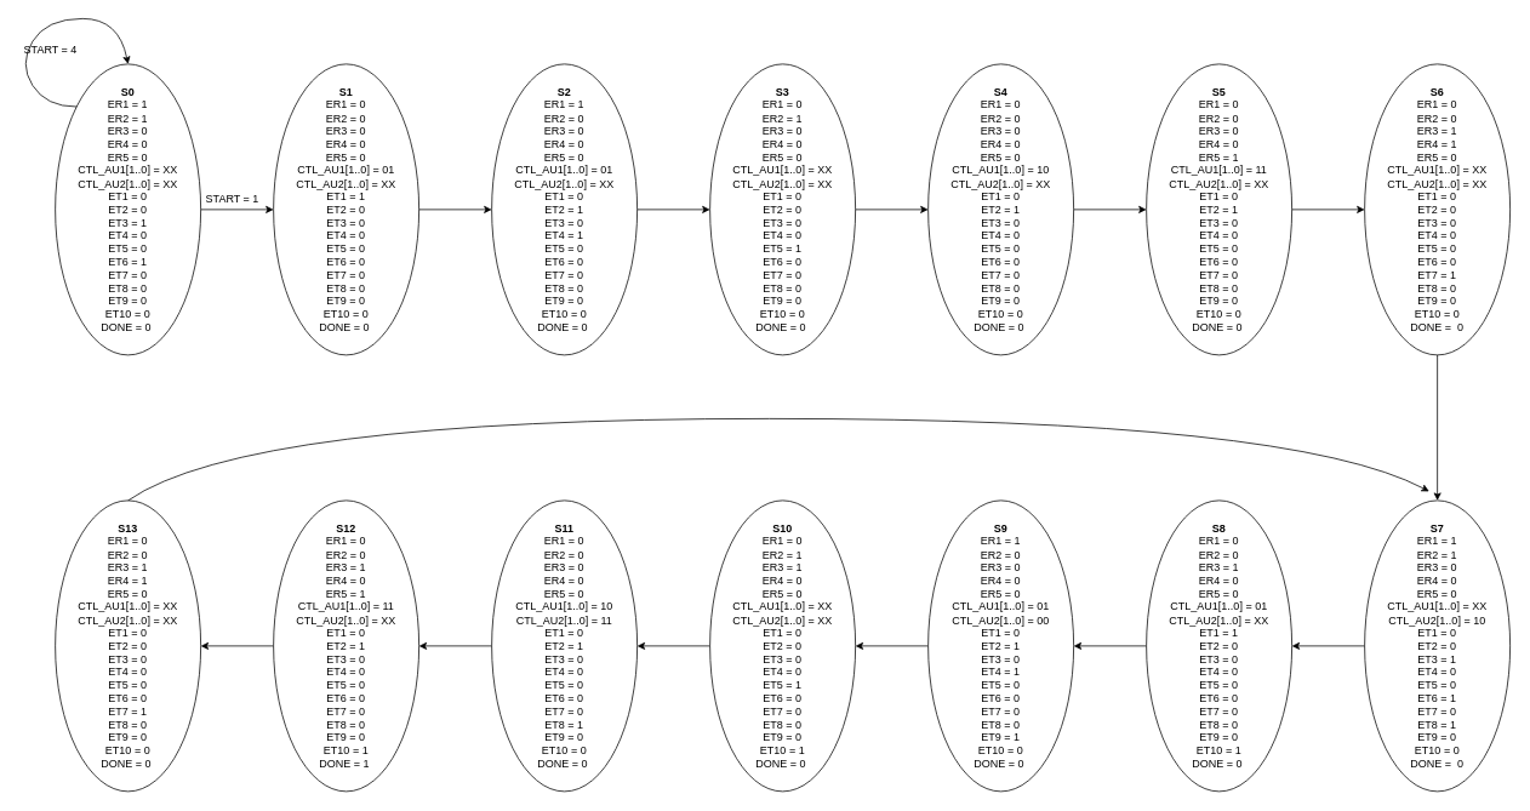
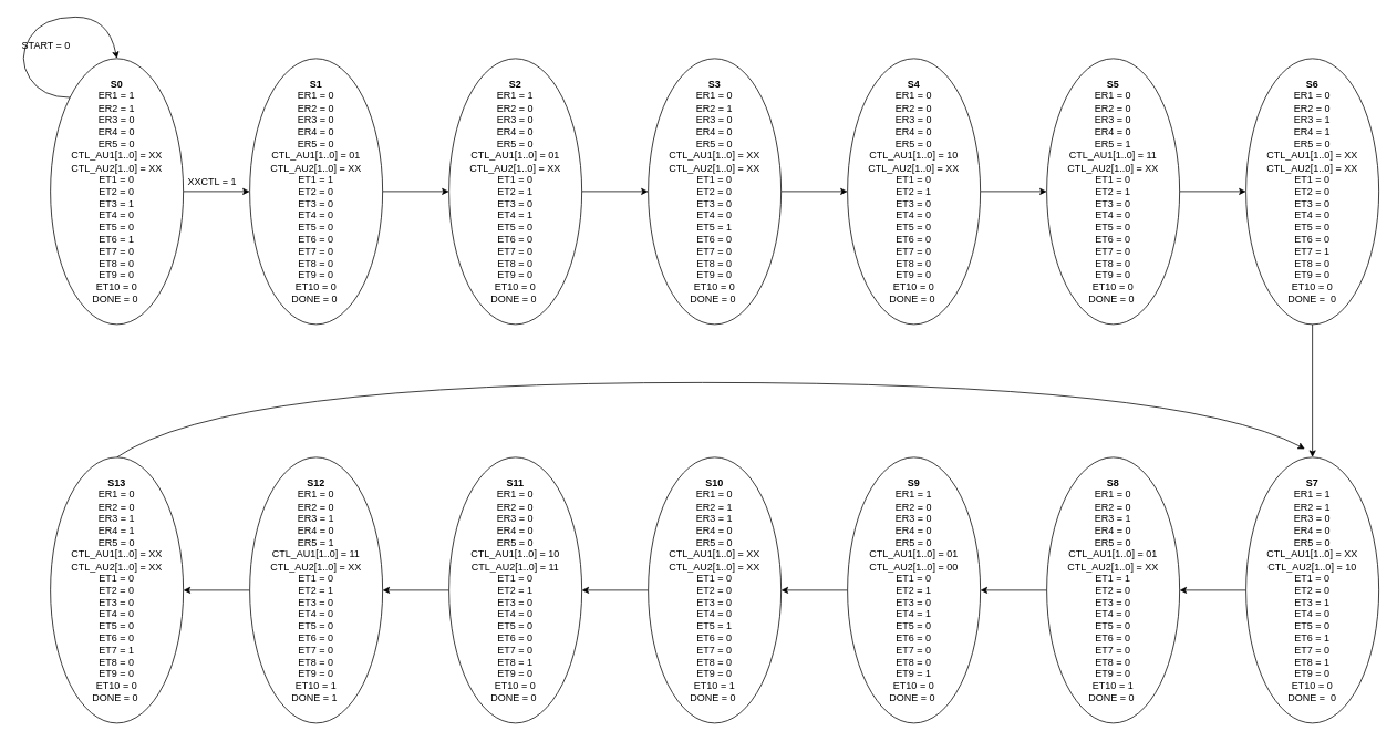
  <mxCell id="0" />
  <mxCell id="1" parent="0" />
  <mxCell id="2" value="" style="edgeStyle=orthogonalEdgeStyle;rounded=0;orthogonalLoop=1;jettySize=auto;html=1;" parent="1" source="3" target="5" edge="1"><mxGeometry relative="1" as="geometry" /></mxCell>
  <mxCell id="3" value="&lt;b&gt;S0&lt;/b&gt;&lt;br&gt;ER1 = 1&lt;br&gt;ER2 = 1&lt;br&gt;ER3 = 0&lt;br&gt;ER4 = 0&lt;br&gt;ER5 = 0&lt;br&gt;CTL_AU1[1..0] = XX&lt;br style=&quot;border-color: var(--border-color);&quot;&gt;CTL_AU2[1..0] = XX&lt;br&gt;ET1 = 0&lt;br&gt;ET2 = 0&lt;br&gt;ET3 = 1&lt;br&gt;ET4 = 0&lt;br&gt;ET5 = 0&lt;br&gt;ET6 = 1&lt;br&gt;ET7 = 0&lt;br&gt;ET8 = 0&lt;br&gt;ET9 = 0&lt;br&gt;ET10 = 0&lt;br&gt;DONE = 0&amp;nbsp;" style="ellipse;whiteSpace=wrap;html=1;" parent="1" vertex="1"><mxGeometry x="60" y="70" width="160" height="320" as="geometry" /></mxCell>
  <mxCell id="4" value="" style="edgeStyle=orthogonalEdgeStyle;rounded=0;orthogonalLoop=1;jettySize=auto;html=1;" parent="1" source="5" target="10" edge="1"><mxGeometry relative="1" as="geometry" /></mxCell>
  <mxCell id="5" value="&lt;b&gt;S1&lt;/b&gt;&lt;br&gt;ER1 = 0&lt;br&gt;ER2 = 0&lt;br&gt;ER3 = 0&lt;br&gt;ER4 = 0&lt;br&gt;ER5 = 0&lt;br&gt;CTL_AU1[1..0] = 01&lt;br style=&quot;border-color: var(--border-color);&quot;&gt;CTL_AU2[1..0] = XX&lt;br&gt;ET1 = 1&lt;br&gt;ET2 = 0&lt;br&gt;ET3 = 0&lt;br&gt;ET4 = 0&lt;br&gt;ET5 = 0&lt;br&gt;ET6 = 0&lt;br&gt;ET7 = 0&lt;br&gt;ET8 = 0&lt;br&gt;ET9 = 0&lt;br&gt;ET10 = 0&lt;br&gt;DONE = 0&amp;nbsp;" style="ellipse;whiteSpace=wrap;html=1;" parent="1" vertex="1"><mxGeometry x="300" y="70" width="160" height="320" as="geometry" /></mxCell>
  <mxCell id="6" value="&lt;b&gt;S6&lt;/b&gt;&lt;br&gt;ER1 = 0&lt;br&gt;ER2 = 0&lt;br&gt;ER3 = 1&lt;br&gt;ER4 = 1&lt;br&gt;ER5 = 0&lt;br&gt;CTL_AU1[1..0] = XX&lt;br style=&quot;border-color: var(--border-color);&quot;&gt;CTL_AU2[1..0] = XX&lt;br&gt;ET1 = 0&lt;br&gt;ET2 = 0&lt;br&gt;ET3 = 0&lt;br&gt;ET4 = 0&lt;br&gt;ET5 = 0&lt;br&gt;ET6 = 0&lt;br&gt;ET7 = 1&lt;br&gt;ET8 = 0&lt;br&gt;ET9 = 0&lt;br&gt;ET10 = 0&lt;br&gt;DONE =&amp;nbsp; 0" style="ellipse;whiteSpace=wrap;html=1;" parent="1" vertex="1"><mxGeometry x="1500" y="70" width="160" height="320" as="geometry" /></mxCell>
  <mxCell id="7" value="" style="edgeStyle=orthogonalEdgeStyle;rounded=0;orthogonalLoop=1;jettySize=auto;html=1;" parent="1" source="8" target="23" edge="1"><mxGeometry relative="1" as="geometry" /></mxCell>
  <mxCell id="8" value="&lt;b&gt;S3&lt;/b&gt;&lt;br&gt;ER1 = 0&lt;br&gt;ER2 = 1&lt;br&gt;ER3 = 0&lt;br&gt;ER4 = 0&lt;br&gt;ER5 = 0&lt;br&gt;CTL_AU1[1..0] = XX&lt;br style=&quot;border-color: var(--border-color);&quot;&gt;CTL_AU2[1..0] = XX&lt;br&gt;ET1 = 0&lt;br&gt;ET2 = 0&lt;br&gt;ET3 = 0&lt;br&gt;ET4 = 0&lt;br&gt;ET5 = 1&lt;br&gt;ET6 = 0&lt;br&gt;ET7 = 0&lt;br&gt;ET8 = 0&lt;br&gt;ET9 = 0&lt;br&gt;ET10 = 0&lt;br&gt;DONE = 0&amp;nbsp;" style="ellipse;whiteSpace=wrap;html=1;" parent="1" vertex="1"><mxGeometry x="780" y="70" width="160" height="320" as="geometry" /></mxCell>
  <mxCell id="9" value="" style="edgeStyle=orthogonalEdgeStyle;rounded=0;orthogonalLoop=1;jettySize=auto;html=1;" parent="1" source="10" target="8" edge="1"><mxGeometry relative="1" as="geometry" /></mxCell>
  <mxCell id="10" value="&lt;b&gt;S2&lt;/b&gt;&lt;br&gt;ER1 = 1&lt;br&gt;ER2 = 0&lt;br&gt;ER3 = 0&lt;br&gt;ER4 = 0&lt;br&gt;ER5 = 0&lt;br&gt;CTL_AU1[1..0] = 01&lt;br style=&quot;border-color: var(--border-color);&quot;&gt;CTL_AU2[1..0] = XX&lt;br&gt;ET1 = 0&lt;br&gt;ET2 = 1&lt;br&gt;ET3 = 0&lt;br&gt;ET4 = 1&lt;br&gt;ET5 = 0&lt;br&gt;ET6 = 0&lt;br&gt;ET7 = 0&lt;br&gt;ET8 = 0&lt;br&gt;ET9 = 0&lt;br&gt;ET10 = 0&lt;br&gt;DONE = 0&amp;nbsp;" style="ellipse;whiteSpace=wrap;html=1;" parent="1" vertex="1"><mxGeometry x="540" y="70" width="160" height="320" as="geometry" /></mxCell>
  <mxCell id="11" value="" style="edgeStyle=orthogonalEdgeStyle;rounded=0;orthogonalLoop=1;jettySize=auto;html=1;" parent="1" source="12" target="30" edge="1"><mxGeometry relative="1" as="geometry" /></mxCell>
  <mxCell id="12" value="&lt;b&gt;S9&lt;/b&gt;&lt;br&gt;ER1 = 1&lt;br&gt;ER2 = 0&lt;br&gt;ER3 = 0&lt;br&gt;ER4 = 0&lt;br&gt;ER5 = 0&lt;br&gt;CTL_AU1[1..0] = 01&lt;br style=&quot;border-color: var(--border-color);&quot;&gt;CTL_AU2[1..0] = 00&lt;br&gt;ET1 = 0&lt;br&gt;ET2 = 1&lt;br&gt;ET3 = 0&lt;br&gt;ET4 = 1&lt;br&gt;ET5 = 0&lt;br&gt;ET6 = 0&lt;br&gt;ET7 = 0&lt;br&gt;ET8 = 0&lt;br&gt;ET9 = 1&lt;br&gt;ET10 = 0&lt;br&gt;DONE = 0&amp;nbsp;" style="ellipse;whiteSpace=wrap;html=1;" parent="1" vertex="1"><mxGeometry x="1020" y="550" width="160" height="320" as="geometry" /></mxCell>
  <mxCell id="13" value="" style="edgeStyle=orthogonalEdgeStyle;rounded=0;orthogonalLoop=1;jettySize=auto;html=1;" parent="1" source="14" target="12" edge="1"><mxGeometry relative="1" as="geometry" /></mxCell>
  <mxCell id="14" value="&lt;b&gt;S8&lt;/b&gt;&lt;br&gt;ER1 = 0&lt;br&gt;ER2 = 0&lt;br&gt;ER3 = 1&lt;br&gt;ER4 = 0&lt;br&gt;ER5 = 0&lt;br&gt;CTL_AU1[1..0] = 01&lt;br style=&quot;border-color: var(--border-color);&quot;&gt;CTL_AU2[1..0] = XX&lt;br&gt;ET1 = 1&lt;br&gt;ET2 = 0&lt;br&gt;ET3 = 0&lt;br&gt;ET4 = 0&lt;br&gt;ET5 = 0&lt;br&gt;ET6 = 0&lt;br&gt;ET7 = 0&lt;br&gt;ET8 = 0&lt;br&gt;ET9 = 0&lt;br&gt;ET10 = 1&lt;br&gt;DONE = 0&amp;nbsp;" style="ellipse;whiteSpace=wrap;html=1;" parent="1" vertex="1"><mxGeometry x="1260" y="550" width="160" height="320" as="geometry" /></mxCell>
  <mxCell id="15" value="" style="edgeStyle=orthogonalEdgeStyle;rounded=0;orthogonalLoop=1;jettySize=auto;html=1;" parent="1" source="16" target="14" edge="1"><mxGeometry relative="1" as="geometry" /></mxCell>
  <mxCell id="16" value="&lt;b&gt;S7&lt;/b&gt;&lt;br&gt;ER1 = 1&lt;br&gt;ER2 = 1&lt;br&gt;ER3 = 0&lt;br&gt;ER4 = 0&lt;br&gt;ER5 = 0&lt;br&gt;CTL_AU1[1..0] = XX&lt;br style=&quot;border-color: var(--border-color);&quot;&gt;CTL_AU2[1..0] = 10&lt;br&gt;ET1 = 0&lt;br&gt;ET2 = 0&lt;br&gt;ET3 = 1&lt;br&gt;ET4 = 0&lt;br&gt;ET5 = 0&lt;br&gt;ET6 = 1&lt;br&gt;ET7 = 0&lt;br&gt;ET8 = 1&lt;br&gt;ET9 = 0&lt;br&gt;ET10 = 0&lt;br&gt;DONE =&amp;nbsp; 0" style="ellipse;whiteSpace=wrap;html=1;" parent="1" vertex="1"><mxGeometry x="1500" y="550" width="160" height="320" as="geometry" /></mxCell>
  <mxCell id="17" value="" style="curved=1;endArrow=classic;html=1;rounded=0;exitX=0;exitY=0;exitDx=0;exitDy=0;entryX=0.5;entryY=0;entryDx=0;entryDy=0;" parent="1" source="3" target="3" edge="1"><mxGeometry width="50" height="50" relative="1" as="geometry"><mxPoint x="0" y="130" as="sourcePoint" /><mxPoint x="50" y="80" as="targetPoint" /><Array as="points"><mxPoint x="50" y="117" /><mxPoint y="70" x="20" /><mxPoint x="50" y="20" /><mxPoint x="130" y="20" /></Array></mxGeometry></mxCell>
- <mxCell id="18" value="START = 4" style="text;html=1;strokeColor=none;fillColor=none;align=center;verticalAlign=middle;whiteSpace=wrap;rounded=0;" parent="1" vertex="1"><mxGeometry y="40" width="70" height="30" as="geometry" x="20" /></mxCell>
- <mxCell id="19" value="START = 1" style="text;html=1;strokeColor=none;fillColor=none;align=center;verticalAlign=middle;whiteSpace=wrap;rounded=0;" parent="1" vertex="1"><mxGeometry x="220" y="203" width="70" height="30" as="geometry" /></mxCell>
+ <mxCell id="18" value="START = 0" style="text;html=1;strokeColor=none;fillColor=none;align=center;verticalAlign=middle;whiteSpace=wrap;rounded=0;" parent="1" vertex="1"><mxGeometry y="40" width="70" height="30" as="geometry" x="20" /></mxCell>
+ <mxCell id="19" value="XXCTL = 1" style="text;html=1;strokeColor=none;fillColor=none;align=center;verticalAlign=middle;whiteSpace=wrap;rounded=0;" parent="1" vertex="1"><mxGeometry x="220" y="203" width="70" height="30" as="geometry" /></mxCell>
  <mxCell id="20" value="" style="edgeStyle=orthogonalEdgeStyle;rounded=0;orthogonalLoop=1;jettySize=auto;html=1;" parent="1" source="21" target="6" edge="1"><mxGeometry relative="1" as="geometry" /></mxCell>
  <mxCell id="21" value="&lt;b&gt;S5&lt;/b&gt;&lt;br&gt;ER1 = 0&lt;br&gt;ER2 = 0&lt;br&gt;ER3 = 0&lt;br&gt;ER4 = 0&lt;br&gt;ER5 = 1&lt;br&gt;CTL_AU1[1..0] = 11&lt;br style=&quot;border-color: var(--border-color);&quot;&gt;CTL_AU2[1..0] = XX&lt;br&gt;ET1 = 0&lt;br&gt;ET2 = 1&lt;br&gt;ET3 = 0&lt;br&gt;ET4 = 0&lt;br&gt;ET5 = 0&lt;br&gt;ET6 = 0&lt;br&gt;ET7 = 0&lt;br&gt;ET8 = 0&lt;br&gt;ET9 = 0&lt;br&gt;ET10 = 0&lt;br&gt;DONE = 0&amp;nbsp;" style="ellipse;whiteSpace=wrap;html=1;" parent="1" vertex="1"><mxGeometry x="1260" y="70" width="160" height="320" as="geometry" /></mxCell>
  <mxCell id="22" value="" style="edgeStyle=orthogonalEdgeStyle;rounded=0;orthogonalLoop=1;jettySize=auto;html=1;" parent="1" source="23" target="21" edge="1"><mxGeometry relative="1" as="geometry" /></mxCell>
  <mxCell id="23" value="&lt;b&gt;S4&lt;/b&gt;&lt;br&gt;ER1 = 0&lt;br&gt;ER2 = 0&lt;br&gt;ER3 = 0&lt;br&gt;ER4 = 0&lt;br&gt;ER5 = 0&lt;br&gt;CTL_AU1[1..0] = 10&lt;br style=&quot;border-color: var(--border-color);&quot;&gt;CTL_AU2[1..0] = XX&lt;br&gt;ET1 = 0&lt;br&gt;ET2 = 1&lt;br&gt;ET3 = 0&lt;br&gt;ET4 = 0&lt;br&gt;ET5 = 0&lt;br&gt;ET6 = 0&lt;br&gt;ET7 = 0&lt;br&gt;ET8 = 0&lt;br&gt;ET9 = 0&lt;br&gt;ET10 = 0&lt;br&gt;DONE = 0&amp;nbsp;" style="ellipse;whiteSpace=wrap;html=1;" parent="1" vertex="1"><mxGeometry x="1020" y="70" width="160" height="320" as="geometry" /></mxCell>
  <mxCell id="24" value="" style="edgeStyle=orthogonalEdgeStyle;rounded=0;orthogonalLoop=1;jettySize=auto;html=1;" parent="1" source="25" target="26" edge="1"><mxGeometry relative="1" as="geometry" /></mxCell>
  <mxCell id="25" value="&lt;b&gt;S12&lt;/b&gt;&lt;br&gt;ER1 = 0&lt;br&gt;ER2 = 0&lt;br&gt;ER3 = 1&lt;br&gt;ER4 = 0&lt;br&gt;ER5 = 1&lt;br&gt;CTL_AU1[1..0] = 11&lt;br style=&quot;border-color: var(--border-color);&quot;&gt;CTL_AU2[1..0] = XX&lt;br&gt;ET1 = 0&lt;br&gt;ET2 = 1&lt;br&gt;ET3 = 0&lt;br&gt;ET4 = 0&lt;br&gt;ET5 = 0&lt;br&gt;ET6 = 0&lt;br&gt;ET7 = 0&lt;br&gt;ET8 = 0&lt;br&gt;ET9 = 0&lt;br&gt;ET10 = 1&lt;br&gt;DONE = 1&amp;nbsp;" style="ellipse;whiteSpace=wrap;html=1;" parent="1" vertex="1"><mxGeometry x="300" y="550" width="160" height="320" as="geometry" /></mxCell>
  <mxCell id="26" value="&lt;b&gt;S13&lt;/b&gt;&lt;br&gt;ER1 = 0&lt;br&gt;ER2 = 0&lt;br&gt;ER3 = 1&lt;br&gt;ER4 = 1&lt;br&gt;ER5 = 0&lt;br&gt;CTL_AU1[1..0] = XX&lt;br style=&quot;border-color: var(--border-color);&quot;&gt;CTL_AU2[1..0] = XX&lt;br&gt;ET1 = 0&lt;br&gt;ET2 = 0&lt;br&gt;ET3 = 0&lt;br&gt;ET4 = 0&lt;br&gt;ET5 = 0&lt;br&gt;ET6 = 0&lt;br&gt;ET7 = 1&lt;br&gt;ET8 = 0&lt;br&gt;ET9 = 0&lt;br&gt;ET10 = 0&lt;br&gt;DONE = 0&amp;nbsp;" style="ellipse;whiteSpace=wrap;html=1;" parent="1" vertex="1"><mxGeometry x="60" y="550" width="160" height="320" as="geometry" /></mxCell>
  <mxCell id="27" value="" style="edgeStyle=orthogonalEdgeStyle;rounded=0;orthogonalLoop=1;jettySize=auto;html=1;" parent="1" source="28" target="25" edge="1"><mxGeometry relative="1" as="geometry" /></mxCell>
  <mxCell id="28" value="&lt;b&gt;S11&lt;/b&gt;&lt;br&gt;ER1 = 0&lt;br&gt;ER2 = 0&lt;br&gt;ER3 = 0&lt;br&gt;ER4 = 0&lt;br&gt;ER5 = 0&lt;br&gt;CTL_AU1[1..0] = 10&lt;br style=&quot;border-color: var(--border-color);&quot;&gt;CTL_AU2[1..0] = 11&lt;br&gt;ET1 = 0&lt;br&gt;ET2 = 1&lt;br&gt;ET3 = 0&lt;br&gt;ET4 = 0&lt;br&gt;ET5 = 0&lt;br&gt;ET6 = 0&lt;br&gt;ET7 = 0&lt;br&gt;ET8 = 1&lt;br&gt;ET9 = 0&lt;br&gt;ET10 = 0&lt;br&gt;DONE = 0&amp;nbsp;" style="ellipse;whiteSpace=wrap;html=1;" parent="1" vertex="1"><mxGeometry x="540" y="550" width="160" height="320" as="geometry" /></mxCell>
  <mxCell id="29" value="" style="edgeStyle=orthogonalEdgeStyle;rounded=0;orthogonalLoop=1;jettySize=auto;html=1;" parent="1" source="30" target="28" edge="1"><mxGeometry relative="1" as="geometry" /></mxCell>
  <mxCell id="30" value="&lt;b&gt;S10&lt;/b&gt;&lt;br&gt;ER1 = 0&lt;br&gt;ER2 = 1&lt;br&gt;ER3 = 1&lt;br&gt;ER4 = 0&lt;br&gt;ER5 = 0&lt;br&gt;CTL_AU1[1..0] = XX&lt;br style=&quot;border-color: var(--border-color);&quot;&gt;CTL_AU2[1..0] = XX&lt;br&gt;ET1 = 0&lt;br&gt;ET2 = 0&lt;br&gt;ET3 = 0&lt;br&gt;ET4 = 0&lt;br&gt;ET5 = 1&lt;br&gt;ET6 = 0&lt;br&gt;ET7 = 0&lt;br&gt;ET8 = 0&lt;br&gt;ET9 = 0&lt;br&gt;ET10 = 1&lt;br&gt;DONE = 0&amp;nbsp;" style="ellipse;whiteSpace=wrap;html=1;" parent="1" vertex="1"><mxGeometry x="780" y="550" width="160" height="320" as="geometry" /></mxCell>
  <mxCell id="31" value="" style="endArrow=classic;html=1;rounded=0;exitX=0.5;exitY=1;exitDx=0;exitDy=0;entryX=0.5;entryY=0;entryDx=0;entryDy=0;" parent="1" source="6" target="16" edge="1"><mxGeometry width="50" height="50" relative="1" as="geometry"><mxPoint x="1300" y="420" as="sourcePoint" /><mxPoint x="1350" y="370" as="targetPoint" /></mxGeometry></mxCell>
  <mxCell id="32" value="" style="curved=1;endArrow=classic;html=1;rounded=0;exitX=0.5;exitY=0;exitDx=0;exitDy=0;" parent="1" source="26" edge="1"><mxGeometry width="50" height="50" relative="1" as="geometry"><mxPoint x="580" y="420" as="sourcePoint" /><mxPoint x="1570.941" y="540" as="targetPoint" /><Array as="points"><mxPoint x="270" y="460" /><mxPoint x="1420" y="460" /></Array></mxGeometry></mxCell>
